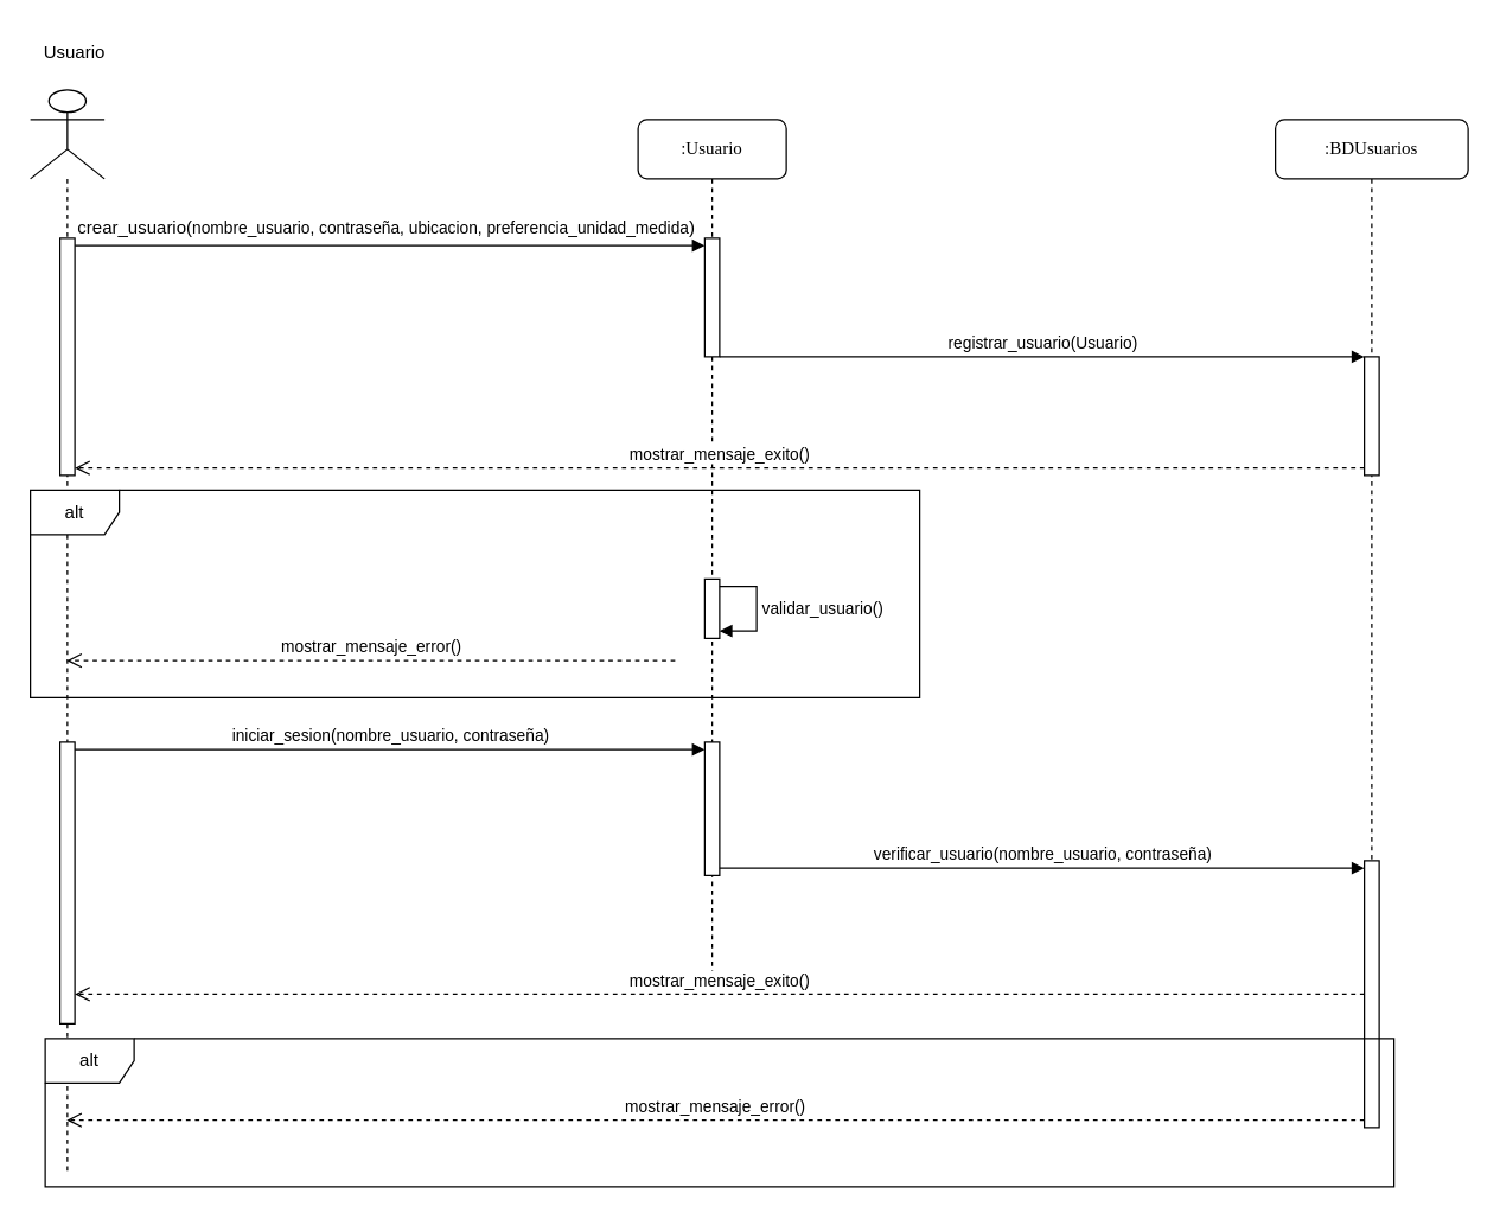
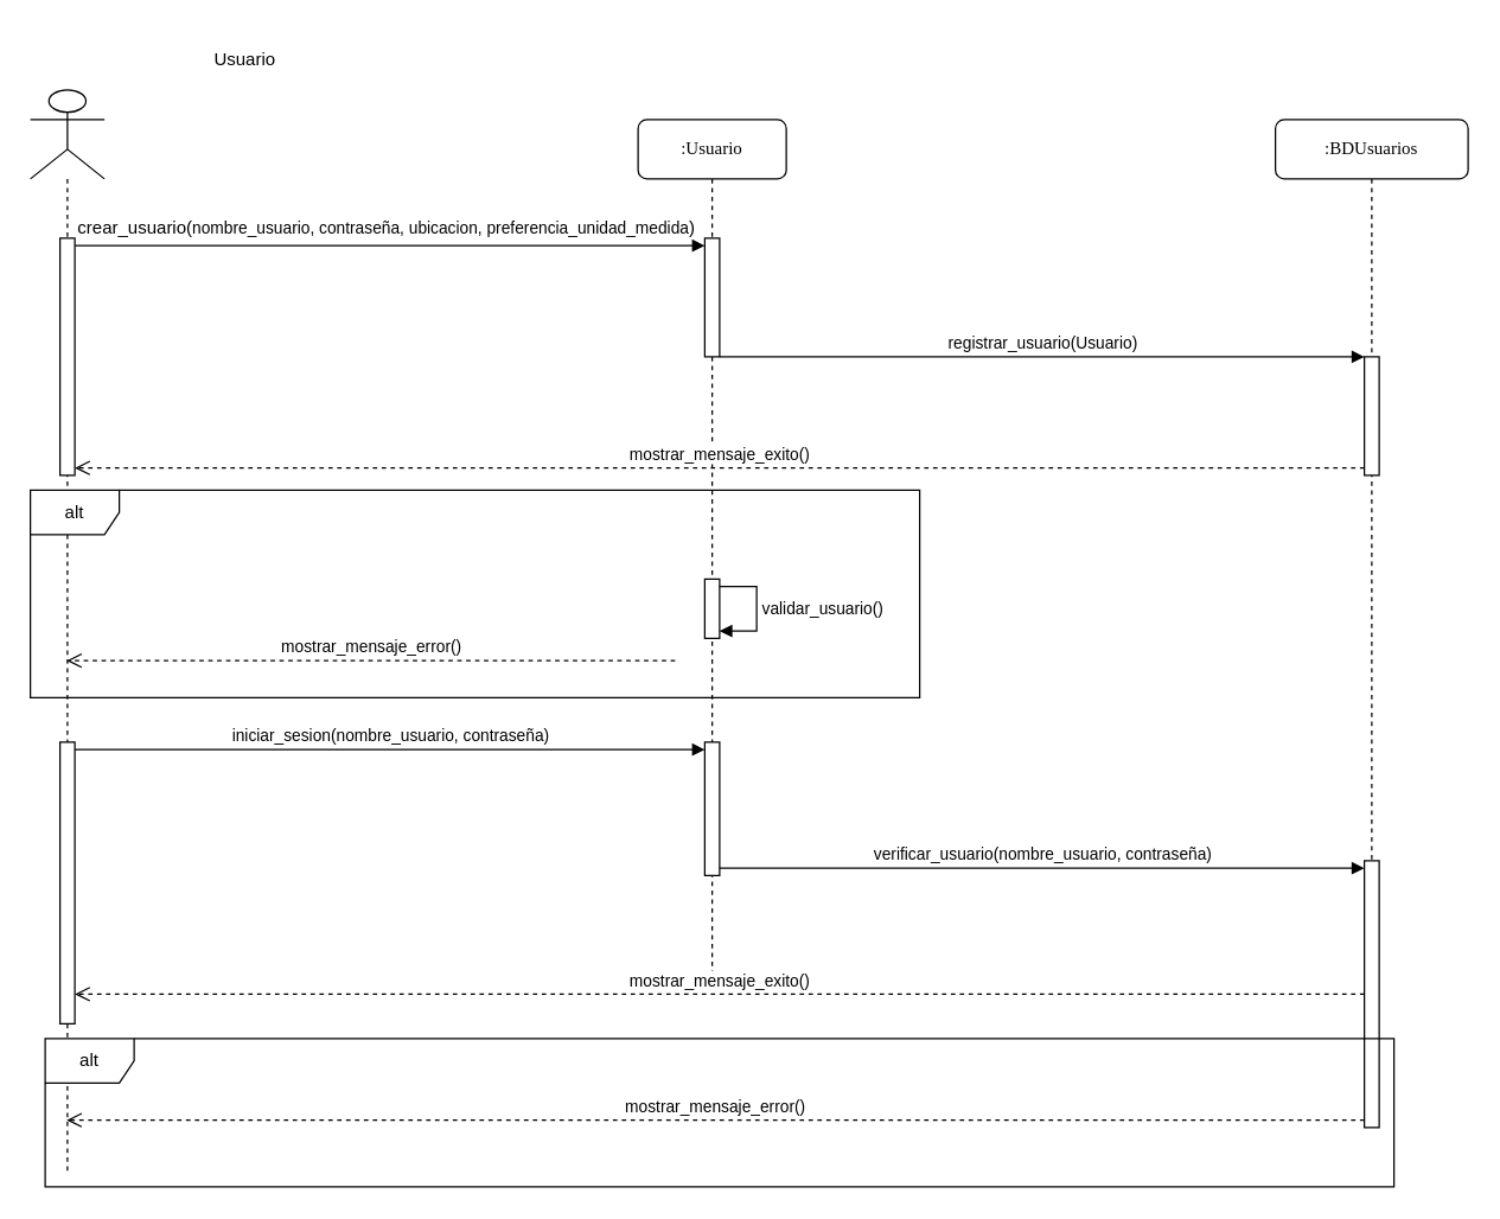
  <mxCell id="0" />
  <mxCell id="1" parent="0" />
  <mxCell id="2" value=":Usuario" style="shape=umlLifeline;perimeter=lifelinePerimeter;whiteSpace=wrap;html=1;container=1;collapsible=0;recursiveResize=0;outlineConnect=0;rounded=1;shadow=0;comic=0;labelBackgroundColor=none;strokeWidth=1;fontFamily=Verdana;fontSize=12;align=center;" vertex="1" parent="1"><mxGeometry x="430" y="80" width="100" height="580" as="geometry" /></mxCell>
  <mxCell id="3" value="" style="html=1;points=[[0,0,0,0,5],[0,1,0,0,-5],[1,0,0,0,5],[1,1,0,0,-5]];perimeter=orthogonalPerimeter;outlineConnect=0;targetShapes=umlLifeline;portConstraint=eastwest;newEdgeStyle={&quot;curved&quot;:0,&quot;rounded&quot;:0};" vertex="1" parent="2"><mxGeometry x="45" y="80" width="10" height="80" as="geometry" /></mxCell>
  <mxCell id="4" value="" style="html=1;points=[[0,0,0,0,5],[0,1,0,0,-5],[1,0,0,0,5],[1,1,0,0,-5]];perimeter=orthogonalPerimeter;outlineConnect=0;targetShapes=umlLifeline;portConstraint=eastwest;newEdgeStyle={&quot;curved&quot;:0,&quot;rounded&quot;:0};" vertex="1" parent="2"><mxGeometry x="45" y="420" width="10" height="90" as="geometry" /></mxCell>
  <mxCell id="5" value=":BDUsuarios" style="shape=umlLifeline;perimeter=lifelinePerimeter;whiteSpace=wrap;html=1;container=1;collapsible=0;recursiveResize=0;outlineConnect=0;rounded=1;shadow=0;comic=0;labelBackgroundColor=none;strokeWidth=1;fontFamily=Verdana;fontSize=12;align=center;" vertex="1" parent="1"><mxGeometry x="860" y="80" width="130" height="680" as="geometry" /></mxCell>
  <mxCell id="6" value="" style="html=1;points=[[0,0,0,0,5],[0,1,0,0,-5],[1,0,0,0,5],[1,1,0,0,-5]];perimeter=orthogonalPerimeter;outlineConnect=0;targetShapes=umlLifeline;portConstraint=eastwest;newEdgeStyle={&quot;curved&quot;:0,&quot;rounded&quot;:0};" vertex="1" parent="5"><mxGeometry x="60" y="160" width="10" height="80" as="geometry" /></mxCell>
  <mxCell id="7" value="" style="html=1;points=[[0,0,0,0,5],[0,1,0,0,-5],[1,0,0,0,5],[1,1,0,0,-5]];perimeter=orthogonalPerimeter;outlineConnect=0;targetShapes=umlLifeline;portConstraint=eastwest;newEdgeStyle={&quot;curved&quot;:0,&quot;rounded&quot;:0};" vertex="1" parent="5"><mxGeometry x="60" y="500" width="10" height="180" as="geometry" /></mxCell>
  <mxCell id="8" value="" style="shape=umlLifeline;perimeter=lifelinePerimeter;whiteSpace=wrap;html=1;container=1;dropTarget=0;collapsible=0;recursiveResize=0;outlineConnect=0;portConstraint=eastwest;newEdgeStyle={&quot;curved&quot;:0,&quot;rounded&quot;:0};participant=umlActor;size=60;" vertex="1" parent="1"><mxGeometry x="20" y="60" width="50" height="730" as="geometry" /></mxCell>
  <mxCell id="9" value="" style="html=1;points=[[0,0,0,0,5],[0,1,0,0,-5],[1,0,0,0,5],[1,1,0,0,-5]];perimeter=orthogonalPerimeter;outlineConnect=0;targetShapes=umlLifeline;portConstraint=eastwest;newEdgeStyle={&quot;curved&quot;:0,&quot;rounded&quot;:0};" vertex="1" parent="8"><mxGeometry x="20" y="100" width="10" height="160" as="geometry" /></mxCell>
- <mxCell id="10" value="Usuario" style="text;strokeColor=none;align=center;fillColor=none;html=1;verticalAlign=middle;whiteSpace=wrap;rounded=0;" vertex="1" parent="1"><mxGeometry x="20" y="20" width="60" height="30" as="geometry" /></mxCell>
+ <mxCell id="10" value="Usuario" style="text;strokeColor=none;align=center;fillColor=none;html=1;verticalAlign=middle;whiteSpace=wrap;rounded=0;" vertex="1" parent="1"><mxGeometry x="135" y="25" width="60" height="30" as="geometry" /></mxCell>
  <mxCell id="11" value="" style="html=1;verticalAlign=bottom;endArrow=block;curved=0;rounded=0;exitX=1;exitY=0;exitDx=0;exitDy=5;exitPerimeter=0;" edge="1" parent="1" source="9" target="3"><mxGeometry width="80" relative="1" as="geometry"><mxPoint x="420" y="310" as="sourcePoint" /><mxPoint x="500" y="310" as="targetPoint" /></mxGeometry></mxCell>
  <mxCell id="12" value="crear_usuario(&lt;span style=&quot;font-size: 11px; background-color: rgb(255, 255, 255);&quot;&gt;nombre_usuario, contraseña, ubicacion, preferencia_unidad_medida&lt;/span&gt;)" style="text;html=1;align=center;verticalAlign=middle;resizable=0;points=[];autosize=1;strokeColor=none;fillColor=none;" vertex="1" parent="1"><mxGeometry x="40" y="138" width="440" height="30" as="geometry" /></mxCell>
  <mxCell id="13" value="registrar_usuario(Usuario)" style="html=1;verticalAlign=bottom;endArrow=block;curved=0;rounded=0;" edge="1" parent="1" source="3" target="6"><mxGeometry x="0.002" width="80" relative="1" as="geometry"><mxPoint x="420" y="310" as="sourcePoint" /><mxPoint x="500" y="310" as="targetPoint" /><mxPoint as="offset" /></mxGeometry></mxCell>
  <mxCell id="14" value="mostrar_mensaje_exito()" style="html=1;verticalAlign=bottom;endArrow=open;dashed=1;endSize=8;curved=0;rounded=0;exitX=0;exitY=1;exitDx=0;exitDy=-5;exitPerimeter=0;" edge="1" parent="1" source="6" target="9"><mxGeometry relative="1" as="geometry"><mxPoint x="750" y="330" as="sourcePoint" /><mxPoint x="420" y="430" as="targetPoint" /></mxGeometry></mxCell>
  <mxCell id="15" value="alt" style="shape=umlFrame;whiteSpace=wrap;html=1;pointerEvents=0;" vertex="1" parent="1"><mxGeometry x="20" y="330" width="600" height="140" as="geometry" /></mxCell>
  <mxCell id="16" value="mostrar_mensaje_error()" style="html=1;verticalAlign=bottom;endArrow=open;dashed=1;endSize=8;curved=0;rounded=0;exitX=0;exitY=1;exitDx=0;exitDy=-5;exitPerimeter=0;" edge="1" parent="1" target="8"><mxGeometry relative="1" as="geometry"><mxPoint x="455" y="445" as="sourcePoint" /><mxPoint x="420" y="430" as="targetPoint" /></mxGeometry></mxCell>
  <mxCell id="17" value="" style="html=1;points=[[0,0,0,0,5],[0,1,0,0,-5],[1,0,0,0,5],[1,1,0,0,-5]];perimeter=orthogonalPerimeter;outlineConnect=0;targetShapes=umlLifeline;portConstraint=eastwest;newEdgeStyle={&quot;curved&quot;:0,&quot;rounded&quot;:0};" vertex="1" parent="1"><mxGeometry x="475" y="390" width="10" height="40" as="geometry" /></mxCell>
  <mxCell id="18" value="validar_usuario()" style="html=1;align=left;spacingLeft=2;endArrow=block;rounded=0;edgeStyle=orthogonalEdgeStyle;curved=0;rounded=0;exitX=1;exitY=0;exitDx=0;exitDy=5;exitPerimeter=0;entryX=1;entryY=1;entryDx=0;entryDy=-5;entryPerimeter=0;" edge="1" parent="1" source="17" target="17"><mxGeometry relative="1" as="geometry"><mxPoint x="470" y="400" as="sourcePoint" /><Array as="points"><mxPoint x="510" y="395" /><mxPoint x="510" y="425" /></Array><mxPoint x="470" y="430" as="targetPoint" /></mxGeometry></mxCell>
  <mxCell id="19" value="" style="html=1;points=[[0,0,0,0,5],[0,1,0,0,-5],[1,0,0,0,5],[1,1,0,0,-5]];perimeter=orthogonalPerimeter;outlineConnect=0;targetShapes=umlLifeline;portConstraint=eastwest;newEdgeStyle={&quot;curved&quot;:0,&quot;rounded&quot;:0};" vertex="1" parent="1"><mxGeometry x="40" y="500" width="10" height="190" as="geometry" /></mxCell>
  <mxCell id="20" value="iniciar_sesion(nombre_usuario, contraseña)" style="html=1;verticalAlign=bottom;endArrow=block;curved=0;rounded=0;exitX=1;exitY=0;exitDx=0;exitDy=5;exitPerimeter=0;entryX=0;entryY=0;entryDx=0;entryDy=5;entryPerimeter=0;" edge="1" parent="1" source="19" target="4"><mxGeometry x="0.003" width="80" relative="1" as="geometry"><mxPoint x="60" y="500" as="sourcePoint" /><mxPoint x="394.5" y="500" as="targetPoint" /><mxPoint as="offset" /></mxGeometry></mxCell>
  <mxCell id="21" value="verificar_usuario(nombre_usuario, contraseña)" style="html=1;verticalAlign=bottom;endArrow=block;curved=0;rounded=0;exitX=1;exitY=1;exitDx=0;exitDy=-5;exitPerimeter=0;entryX=0;entryY=0;entryDx=0;entryDy=5;entryPerimeter=0;" edge="1" parent="1" source="4" target="7"><mxGeometry width="80" relative="1" as="geometry"><mxPoint x="394.5" y="590" as="sourcePoint" /><mxPoint x="664.5" y="590" as="targetPoint" /><mxPoint as="offset" /></mxGeometry></mxCell>
  <mxCell id="22" value="mostrar_mensaje_exito()" style="html=1;verticalAlign=bottom;endArrow=open;dashed=1;endSize=8;curved=0;rounded=0;" edge="1" parent="1" source="7" target="19"><mxGeometry relative="1" as="geometry"><mxPoint x="655" y="690" as="sourcePoint" /><mxPoint x="55" y="640" as="targetPoint" /></mxGeometry></mxCell>
  <mxCell id="23" value="mostrar_mensaje_error()" style="html=1;verticalAlign=bottom;endArrow=open;dashed=1;endSize=8;curved=0;rounded=0;exitX=0;exitY=1;exitDx=0;exitDy=-5;exitPerimeter=0;" edge="1" parent="1" source="7" target="8"><mxGeometry relative="1" as="geometry"><mxPoint x="444.5" y="760" as="sourcePoint" /><mxPoint x="60" y="755" as="targetPoint" /><Array as="points" /></mxGeometry></mxCell>
  <mxCell id="24" value="alt" style="shape=umlFrame;whiteSpace=wrap;html=1;pointerEvents=0;" vertex="1" parent="1"><mxGeometry x="30" y="700" width="910" height="100" as="geometry" /></mxCell>
